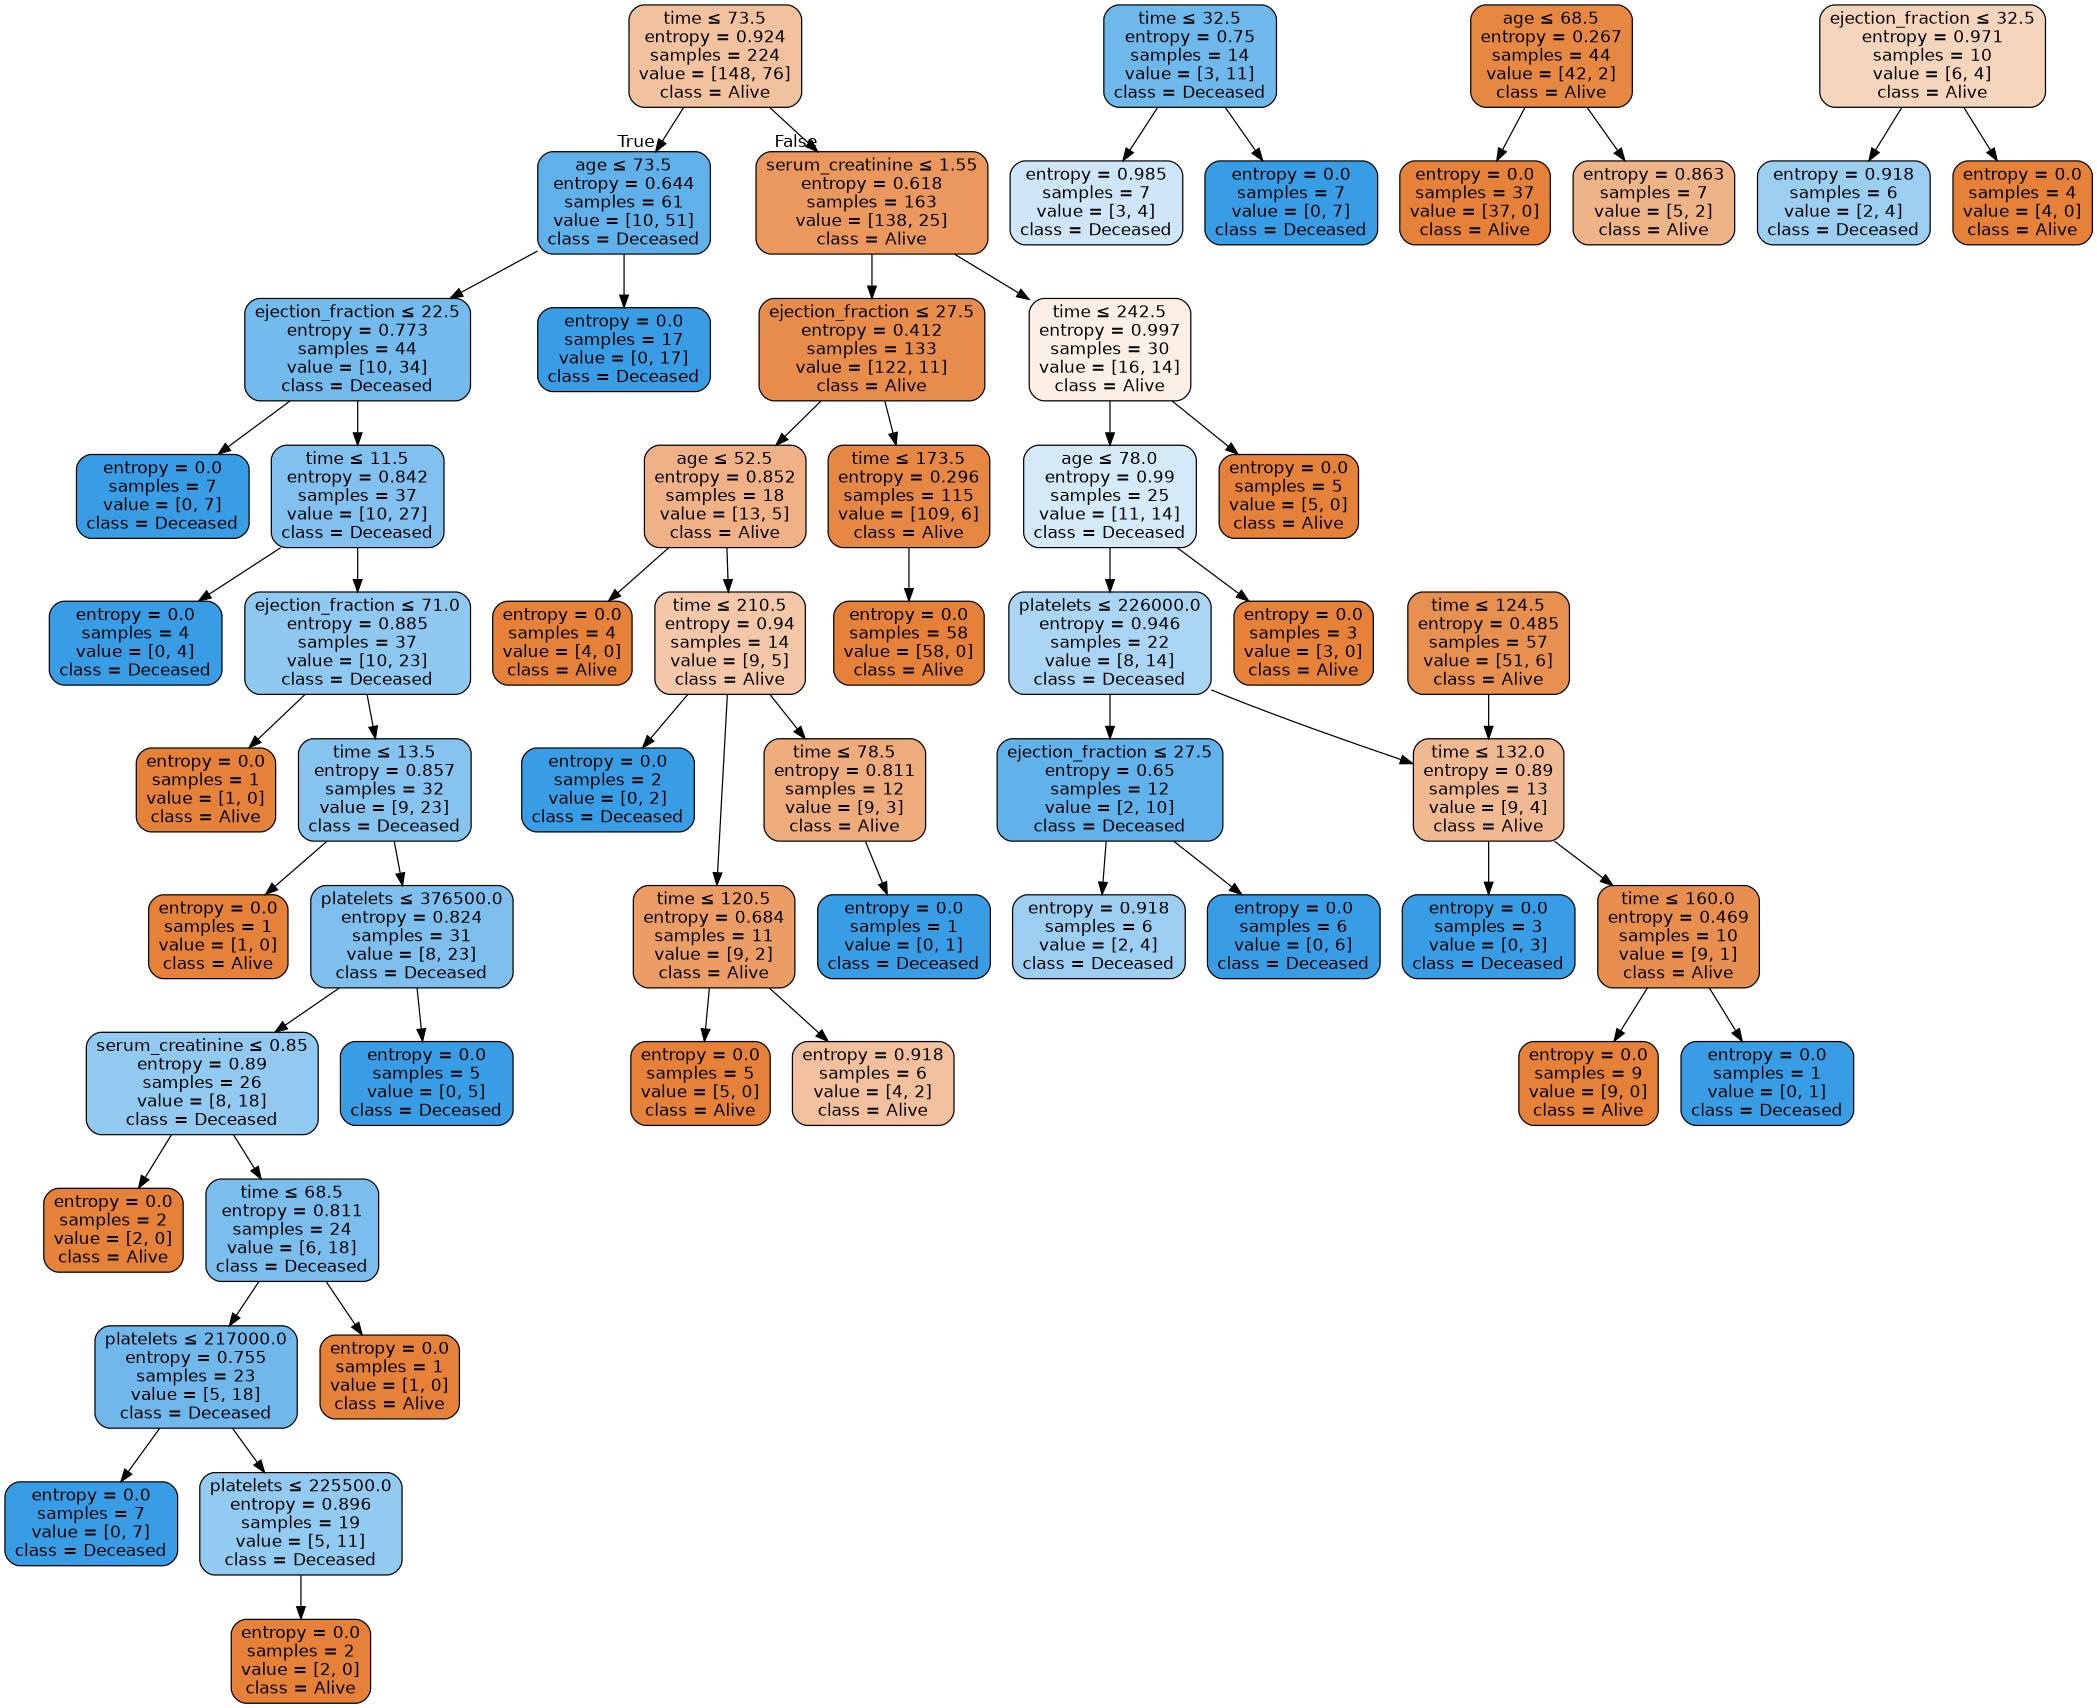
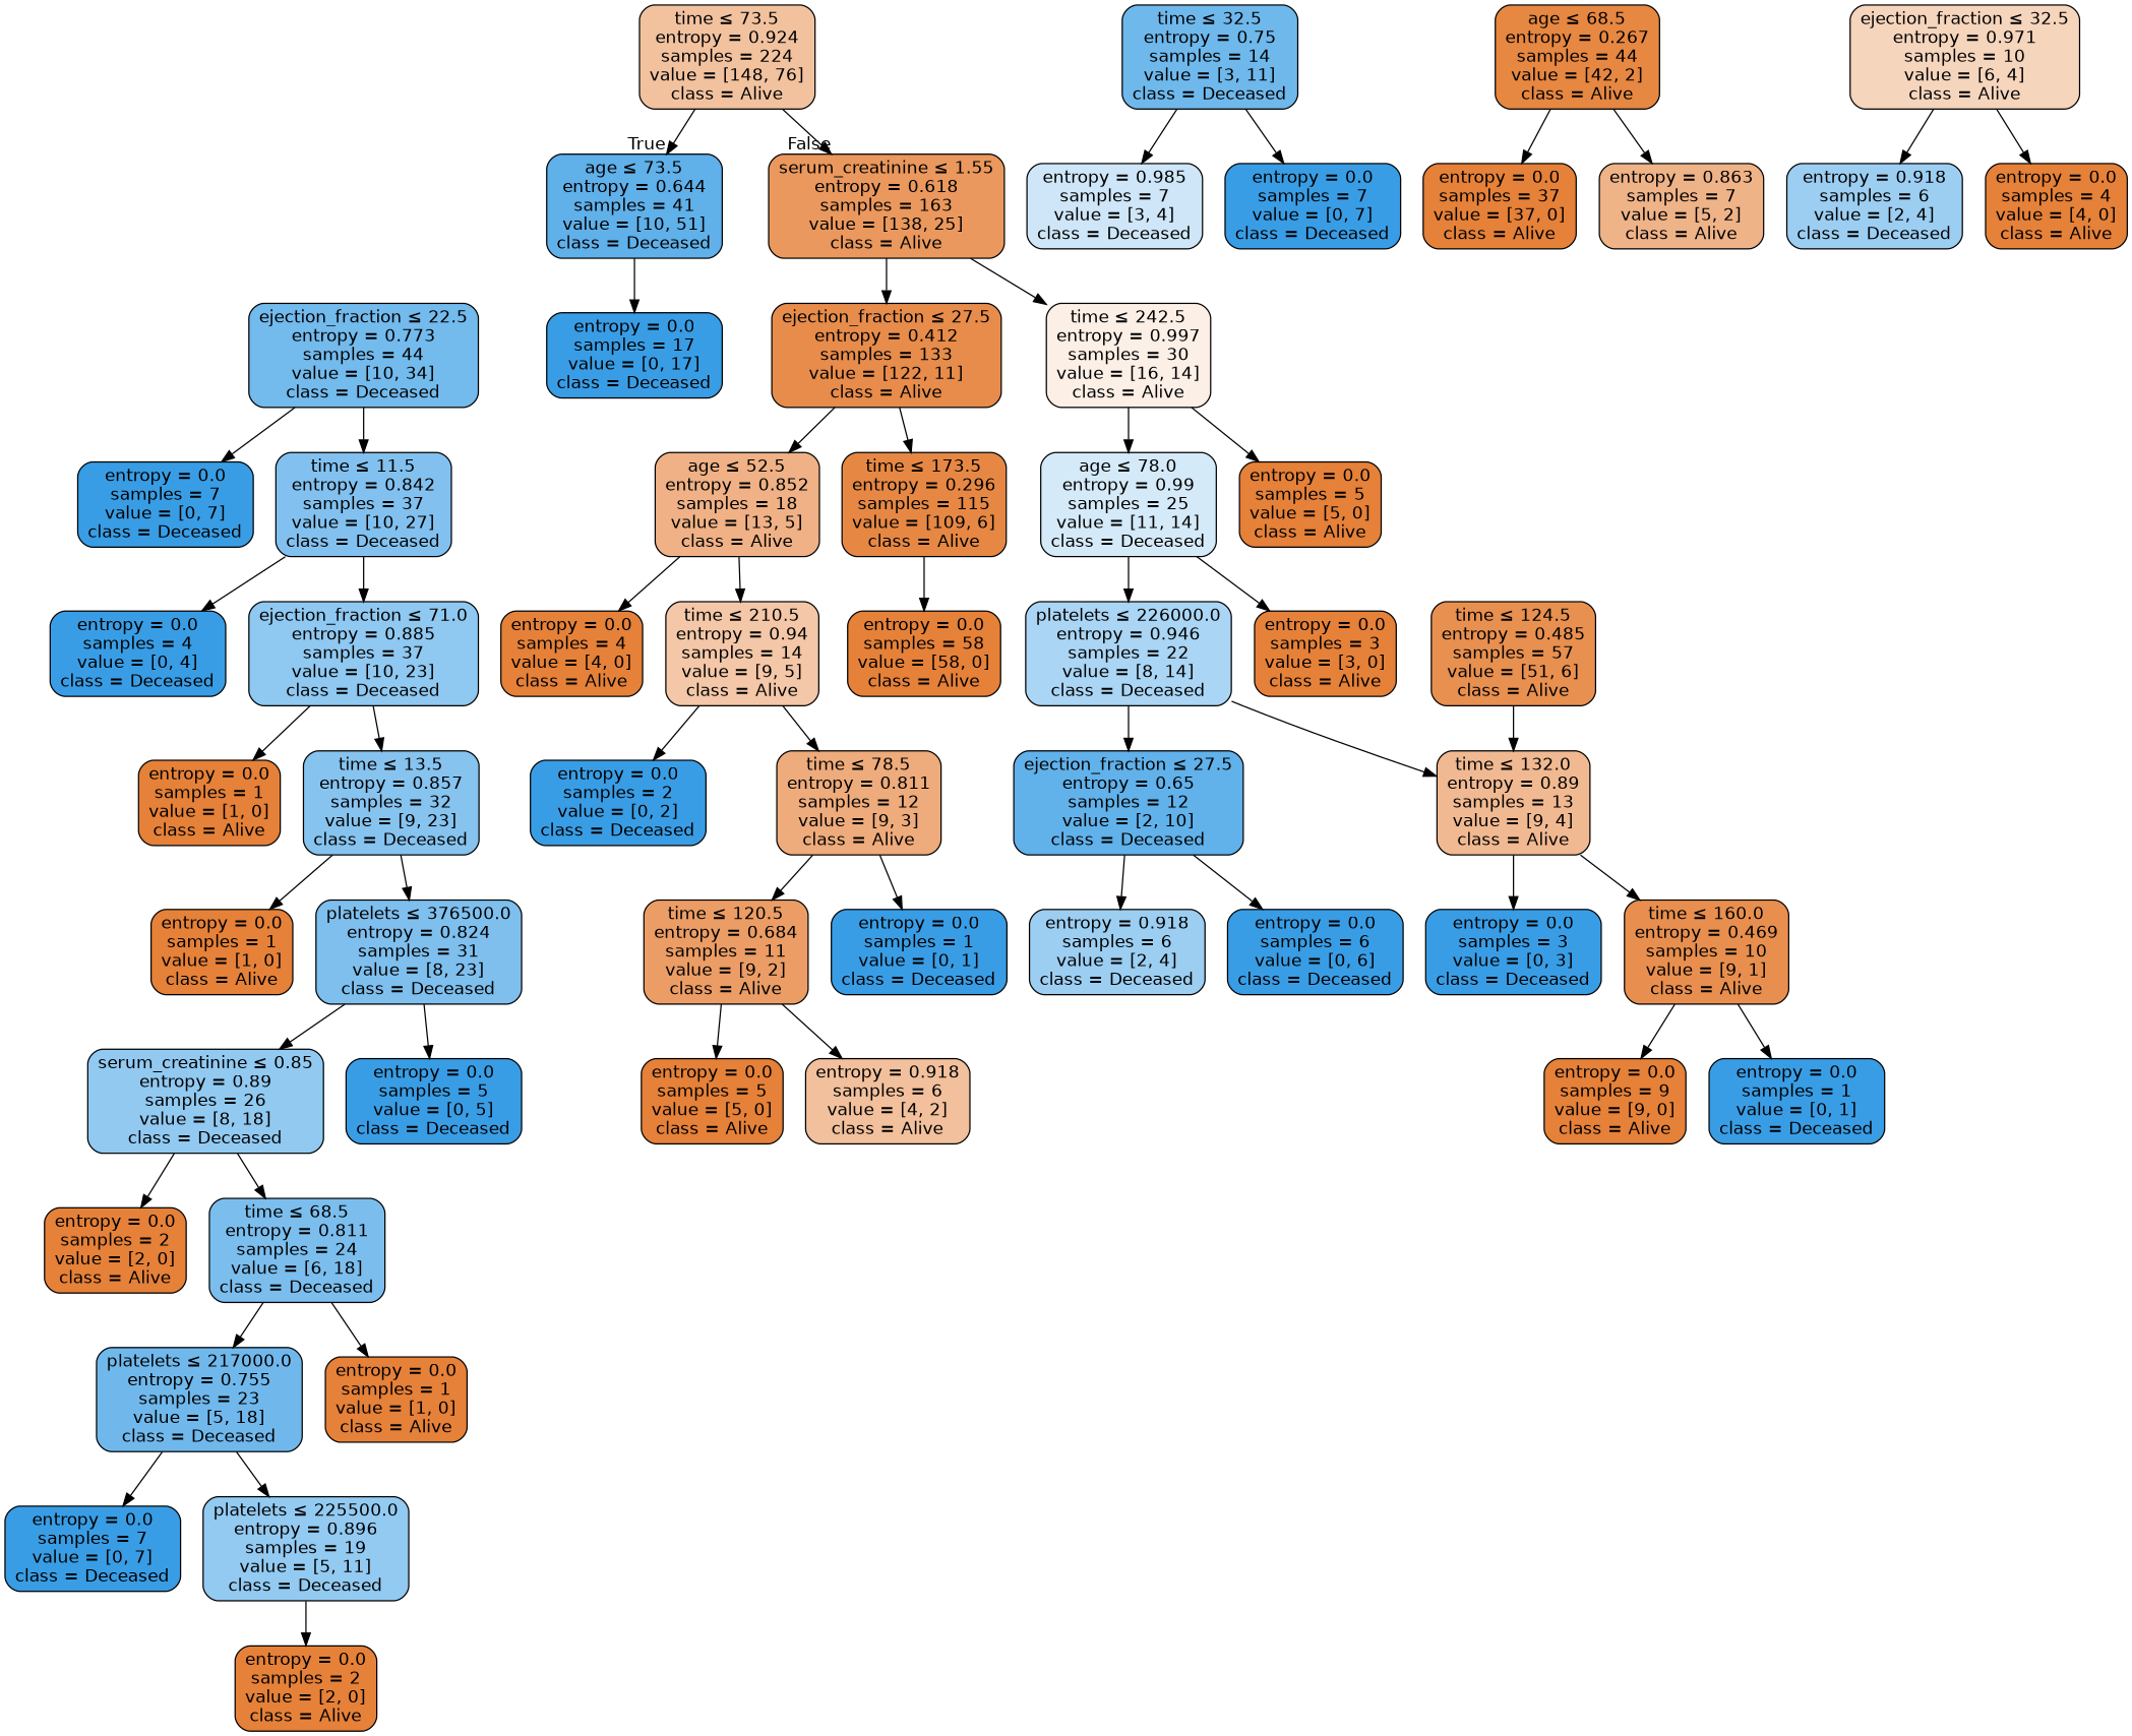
  digraph {
    node [color=black fillcolor="#e58139" fontname=helvetica shape=box style="filled, rounded"]
    edge [fontname=helvetica]
    n1 [fillcolor="#f2c29f" label=<time &le; 73.5<br/>entropy = 0.924<br/>samples = 224<br/>value = [148, 76]<br/>class = Alive>]
-   n2 [fillcolor="#60b0ea" label=<age &le; 73.5<br/>entropy = 0.644<br/>samples = 61<br/>value = [10, 51]<br/>class = Deceased>]
+   n2 [fillcolor="#60b0ea" label=<age &le; 73.5<br/>entropy = 0.644<br/>samples = 41<br/>value = [10, 51]<br/>class = Deceased>]
    n3 [fillcolor="#ea985d" label=<serum_creatinine &le; 1.55<br/>entropy = 0.618<br/>samples = 163<br/>value = [138, 25]<br/>class = Alive>]
    n4 [fillcolor="#73baed" label=<ejection_fraction &le; 22.5<br/>entropy = 0.773<br/>samples = 44<br/>value = [10, 34]<br/>class = Deceased>]
    n5 [fillcolor="#399de5" label=<entropy = 0.0<br/>samples = 17<br/>value = [0, 17]<br/>class = Deceased>]
    n6 [fillcolor="#e78c4b" label=<ejection_fraction &le; 27.5<br/>entropy = 0.412<br/>samples = 133<br/>value = [122, 11]<br/>class = Alive>]
    n7 [fillcolor="#fcefe6" label=<time &le; 242.5<br/>entropy = 0.997<br/>samples = 30<br/>value = [16, 14]<br/>class = Alive>]
    n8 [fillcolor="#399de5" label=<entropy = 0.0<br/>samples = 7<br/>value = [0, 7]<br/>class = Deceased>]
    n9 [fillcolor="#82c1ef" label=<time &le; 11.5<br/>entropy = 0.842<br/>samples = 37<br/>value = [10, 27]<br/>class = Deceased>]
    n10 [fillcolor="#399de5" label=<entropy = 0.0<br/>samples = 4<br/>value = [0, 4]<br/>class = Deceased>]
    n11 [fillcolor="#8fc8f0" label=<ejection_fraction &le; 71.0<br/>entropy = 0.885<br/>samples = 37<br/>value = [10, 23]<br/>class = Deceased>]
    n12 [fillcolor="#86c3ef" label=<time &le; 13.5<br/>entropy = 0.857<br/>samples = 32<br/>value = [9, 23]<br/>class = Deceased>]
    n13 [label=<entropy = 0.0<br/>samples = 1<br/>value = [1, 0]<br/>class = Alive>]
    n14 [label=<entropy = 0.0<br/>samples = 1<br/>value = [1, 0]<br/>class = Alive>]
    n15 [fillcolor="#7ebfee" label=<platelets &le; 376500.0<br/>entropy = 0.824<br/>samples = 31<br/>value = [8, 23]<br/>class = Deceased>]
    n16 [fillcolor="#91c9f1" label=<serum_creatinine &le; 0.85<br/>entropy = 0.89<br/>samples = 26<br/>value = [8, 18]<br/>class = Deceased>]
    n17 [fillcolor="#399de5" label=<entropy = 0.0<br/>samples = 5<br/>value = [0, 5]<br/>class = Deceased>]
    n18 [label=<entropy = 0.0<br/>samples = 2<br/>value = [2, 0]<br/>class = Alive>]
    n19 [fillcolor="#7bbeee" label=<time &le; 68.5<br/>entropy = 0.811<br/>samples = 24<br/>value = [6, 18]<br/>class = Deceased>]
    n20 [fillcolor="#70b8ec" label=<platelets &le; 217000.0<br/>entropy = 0.755<br/>samples = 23<br/>value = [5, 18]<br/>class = Deceased>]
    n21 [label=<entropy = 0.0<br/>samples = 1<br/>value = [1, 0]<br/>class = Alive>]
    n22 [fillcolor="#399de5" label=<entropy = 0.0<br/>samples = 7<br/>value = [0, 7]<br/>class = Deceased>]
    n23 [fillcolor="#93caf1" label=<platelets &le; 225500.0<br/>entropy = 0.896<br/>samples = 19<br/>value = [5, 11]<br/>class = Deceased>]
    n24 [label=<entropy = 0.0<br/>samples = 2<br/>value = [2, 0]<br/>class = Alive>]
    n25 [fillcolor="#6fb8ec" label=<time &le; 32.5<br/>entropy = 0.75<br/>samples = 14<br/>value = [3, 11]<br/>class = Deceased>]
    n26 [fillcolor="#cee6f8" label=<entropy = 0.985<br/>samples = 7<br/>value = [3, 4]<br/>class = Deceased>]
    n27 [fillcolor="#399de5" label=<entropy = 0.0<br/>samples = 7<br/>value = [0, 7]<br/>class = Deceased>]
    n28 [fillcolor="#efb185" label=<age &le; 52.5<br/>entropy = 0.852<br/>samples = 18<br/>value = [13, 5]<br/>class = Alive>]
    n29 [fillcolor="#e68844" label=<time &le; 173.5<br/>entropy = 0.296<br/>samples = 115<br/>value = [109, 6]<br/>class = Alive>]
    n30 [fillcolor="#d5eaf9" label=<age &le; 78.0<br/>entropy = 0.99<br/>samples = 25<br/>value = [11, 14]<br/>class = Deceased>]
    n31 [label=<entropy = 0.0<br/>samples = 5<br/>value = [5, 0]<br/>class = Alive>]
    n32 [label=<entropy = 0.0<br/>samples = 4<br/>value = [4, 0]<br/>class = Alive>]
    n33 [fillcolor="#f3c7a7" label=<time &le; 210.5<br/>entropy = 0.94<br/>samples = 14<br/>value = [9, 5]<br/>class = Alive>]
    n34 [label=<entropy = 0.0<br/>samples = 58<br/>value = [58, 0]<br/>class = Alive>]
    n35 [fillcolor="#eeab7b" label=<time &le; 78.5<br/>entropy = 0.811<br/>samples = 12<br/>value = [9, 3]<br/>class = Alive>]
    n36 [fillcolor="#399de5" label=<entropy = 0.0<br/>samples = 2<br/>value = [0, 2]<br/>class = Deceased>]
    n37 [fillcolor="#399de5" label=<entropy = 0.0<br/>samples = 1<br/>value = [0, 1]<br/>class = Deceased>]
    n38 [fillcolor="#eb9d65" label=<time &le; 120.5<br/>entropy = 0.684<br/>samples = 11<br/>value = [9, 2]<br/>class = Alive>]
    n39 [label=<entropy = 0.0<br/>samples = 5<br/>value = [5, 0]<br/>class = Alive>]
    n40 [fillcolor="#f2c09c" label=<entropy = 0.918<br/>samples = 6<br/>value = [4, 2]<br/>class = Alive>]
    n41 [fillcolor="#e89050" label=<time &le; 124.5<br/>entropy = 0.485<br/>samples = 57<br/>value = [51, 6]<br/>class = Alive>]
    n42 [fillcolor="#f1b991" label=<time &le; 132.0<br/>entropy = 0.89<br/>samples = 13<br/>value = [9, 4]<br/>class = Alive>]
    n43 [fillcolor="#e68742" label=<age &le; 68.5<br/>entropy = 0.267<br/>samples = 44<br/>value = [42, 2]<br/>class = Alive>]
    n44 [label=<entropy = 0.0<br/>samples = 37<br/>value = [37, 0]<br/>class = Alive>]
    n45 [fillcolor="#efb388" label=<entropy = 0.863<br/>samples = 7<br/>value = [5, 2]<br/>class = Alive>]
    n46 [fillcolor="#399de5" label=<entropy = 0.0<br/>samples = 3<br/>value = [0, 3]<br/>class = Deceased>]
    n47 [fillcolor="#e88f4f" label=<time &le; 160.0<br/>entropy = 0.469<br/>samples = 10<br/>value = [9, 1]<br/>class = Alive>]
    n48 [label=<entropy = 0.0<br/>samples = 9<br/>value = [9, 0]<br/>class = Alive>]
    n49 [fillcolor="#399de5" label=<entropy = 0.0<br/>samples = 1<br/>value = [0, 1]<br/>class = Deceased>]
    n50 [fillcolor="#aad5f4" label=<platelets &le; 226000.0<br/>entropy = 0.946<br/>samples = 22<br/>value = [8, 14]<br/>class = Deceased>]
    n51 [label=<entropy = 0.0<br/>samples = 3<br/>value = [3, 0]<br/>class = Alive>]
    n52 [fillcolor="#61b1ea" label=<ejection_fraction &le; 27.5<br/>entropy = 0.65<br/>samples = 12<br/>value = [2, 10]<br/>class = Deceased>]
    n53 [fillcolor="#9ccef2" label=<entropy = 0.918<br/>samples = 6<br/>value = [2, 4]<br/>class = Deceased>]
    n54 [fillcolor="#399de5" label=<entropy = 0.0<br/>samples = 6<br/>value = [0, 6]<br/>class = Deceased>]
    n55 [fillcolor="#f6d5bd" label=<ejection_fraction &le; 32.5<br/>entropy = 0.971<br/>samples = 10<br/>value = [6, 4]<br/>class = Alive>]
    n56 [fillcolor="#9ccef2" label=<entropy = 0.918<br/>samples = 6<br/>value = [2, 4]<br/>class = Deceased>]
    n57 [label=<entropy = 0.0<br/>samples = 4<br/>value = [4, 0]<br/>class = Alive>]
    n1 -> n2 [headlabel=True labelangle=45 labeldistance=2.5]
    n1 -> n3 [headlabel=False labelangle=-45 labeldistance=2.5]
-   n2 -> n4
    n2 -> n5
    n3 -> n6
    n3 -> n7
    n4 -> n8
    n4 -> n9
    n6 -> n28
    n6 -> n29
    n7 -> n30
    n7 -> n31
    n9 -> n10
    n9 -> n11
    n11 -> n12
    n11 -> n13
    n12 -> n14
    n12 -> n15
    n15 -> n16
    n15 -> n17
    n16 -> n18
    n16 -> n19
    n19 -> n20
    n19 -> n21
    n20 -> n22
    n20 -> n23
    n23 -> n24
    n25 -> n26
    n25 -> n27
    n28 -> n32
    n28 -> n33
    n29 -> n34
    n30 -> n50
    n30 -> n51
    n33 -> n35
    n33 -> n36
    n35 -> n37
-   n33 -> n38
+   n35 -> n38
    n38 -> n39
    n38 -> n40
    n41 -> n42
    n42 -> n46
    n42 -> n47
    n43 -> n44
    n43 -> n45
    n47 -> n48
    n47 -> n49
    n50 -> n42
    n50 -> n52
    n52 -> n53
    n52 -> n54
    n55 -> n56
    n55 -> n57
  }
